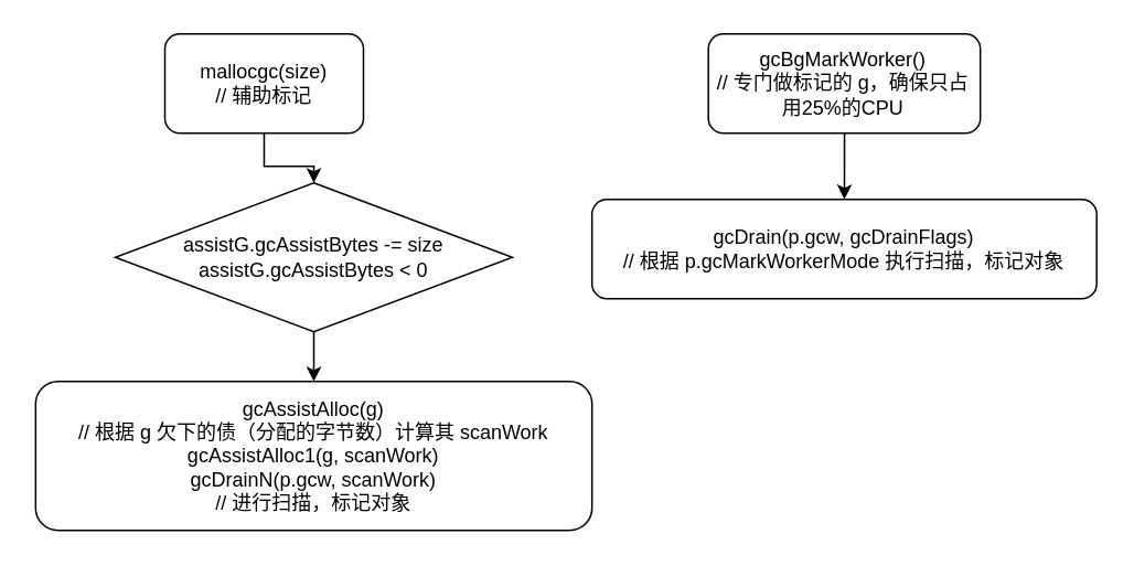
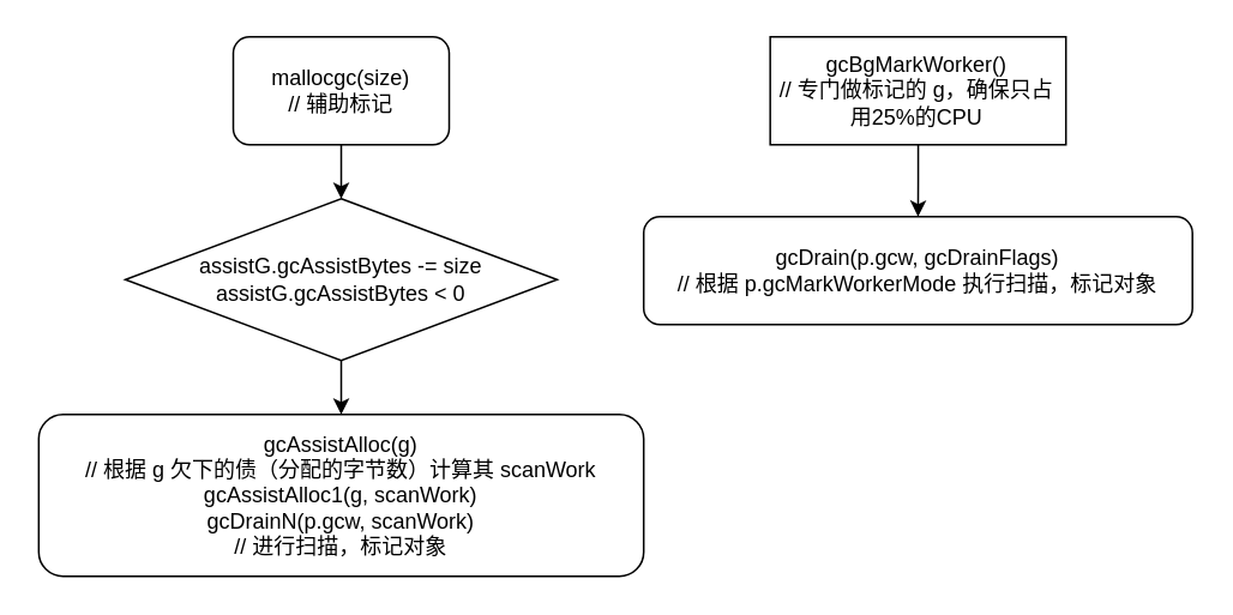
  <mxCell id="0" />
  <mxCell id="1" parent="0" />
  <mxCell id="2" style="edgeStyle=orthogonalEdgeStyle;rounded=0;orthogonalLoop=1;jettySize=auto;html=1;entryX=0.5;entryY=0;entryDx=0;entryDy=0;" parent="1" source="3" target="9" edge="1"><mxGeometry relative="1" as="geometry" /></mxCell>
- <mxCell id="3" value="gcBgMarkWorker()&lt;br&gt;// 专门做标记的 g，确保只占用25%的CPU" style="rounded=1;whiteSpace=wrap;html=1;" parent="1" vertex="1"><mxGeometry x="427.45" y="20" width="164.37" height="60" as="geometry" /></mxCell>
+ <mxCell id="3" value="gcBgMarkWorker()&lt;br&gt;// 专门做标记的 g，确保只占用25%的CPU" style="whiteSpace=wrap;html=1;rounded=0;" parent="1" vertex="1"><mxGeometry x="427.45" y="20" width="164.37" height="60" as="geometry" /></mxCell>
  <mxCell id="4" style="edgeStyle=orthogonalEdgeStyle;rounded=0;orthogonalLoop=1;jettySize=auto;html=1;entryX=0.5;entryY=0;entryDx=0;entryDy=0;" parent="1" source="5" target="7" edge="1"><mxGeometry relative="1" as="geometry" /></mxCell>
- <mxCell id="5" value="mallocgc(size)&lt;br&gt;// 辅助标记" style="rounded=1;whiteSpace=wrap;html=1;" parent="1" vertex="1"><mxGeometry x="99" y="20" width="120" height="60" as="geometry" /></mxCell>
+ <mxCell id="5" value="mallocgc(size)&lt;br&gt;// 辅助标记" style="rounded=1;whiteSpace=wrap;html=1;" parent="1" vertex="1"><mxGeometry x="129" y="20" width="120" height="60" as="geometry" /></mxCell>
  <mxCell id="6" style="edgeStyle=orthogonalEdgeStyle;rounded=0;orthogonalLoop=1;jettySize=auto;html=1;entryX=0.5;entryY=0;entryDx=0;entryDy=0;" parent="1" source="7" target="8" edge="1"><mxGeometry relative="1" as="geometry" /></mxCell>
  <mxCell id="7" value="assistG.gcAssistBytes -= size&lt;br&gt;assistG.gcAssistBytes &amp;lt; 0" style="rhombus;whiteSpace=wrap;html=1;" parent="1" vertex="1"><mxGeometry x="69" y="110" width="240" height="90" as="geometry" /></mxCell>
  <mxCell id="8" value="gcAssistAlloc(g)&lt;br&gt;// 根据 g 欠下的债（分配的字节数）计算其 scanWork&lt;br&gt;gcAssistAlloc1(g, scanWork)&lt;br&gt;gcDrainN(p.gcw, scanWork)&lt;br&gt;// 进行扫描，标记对象" style="rounded=1;whiteSpace=wrap;html=1;" parent="1" vertex="1"><mxGeometry x="20.88" y="230" width="336.25" height="90" as="geometry" /></mxCell>
  <mxCell id="9" value="gcDrain(p.gcw, gcDrainFlags)&lt;br&gt;// 根据 p.gcMarkWorkerMode 执行扫描，标记对象" style="rounded=1;whiteSpace=wrap;html=1;" parent="1" vertex="1"><mxGeometry x="357.13" y="120" width="305" height="60" as="geometry" /></mxCell>
